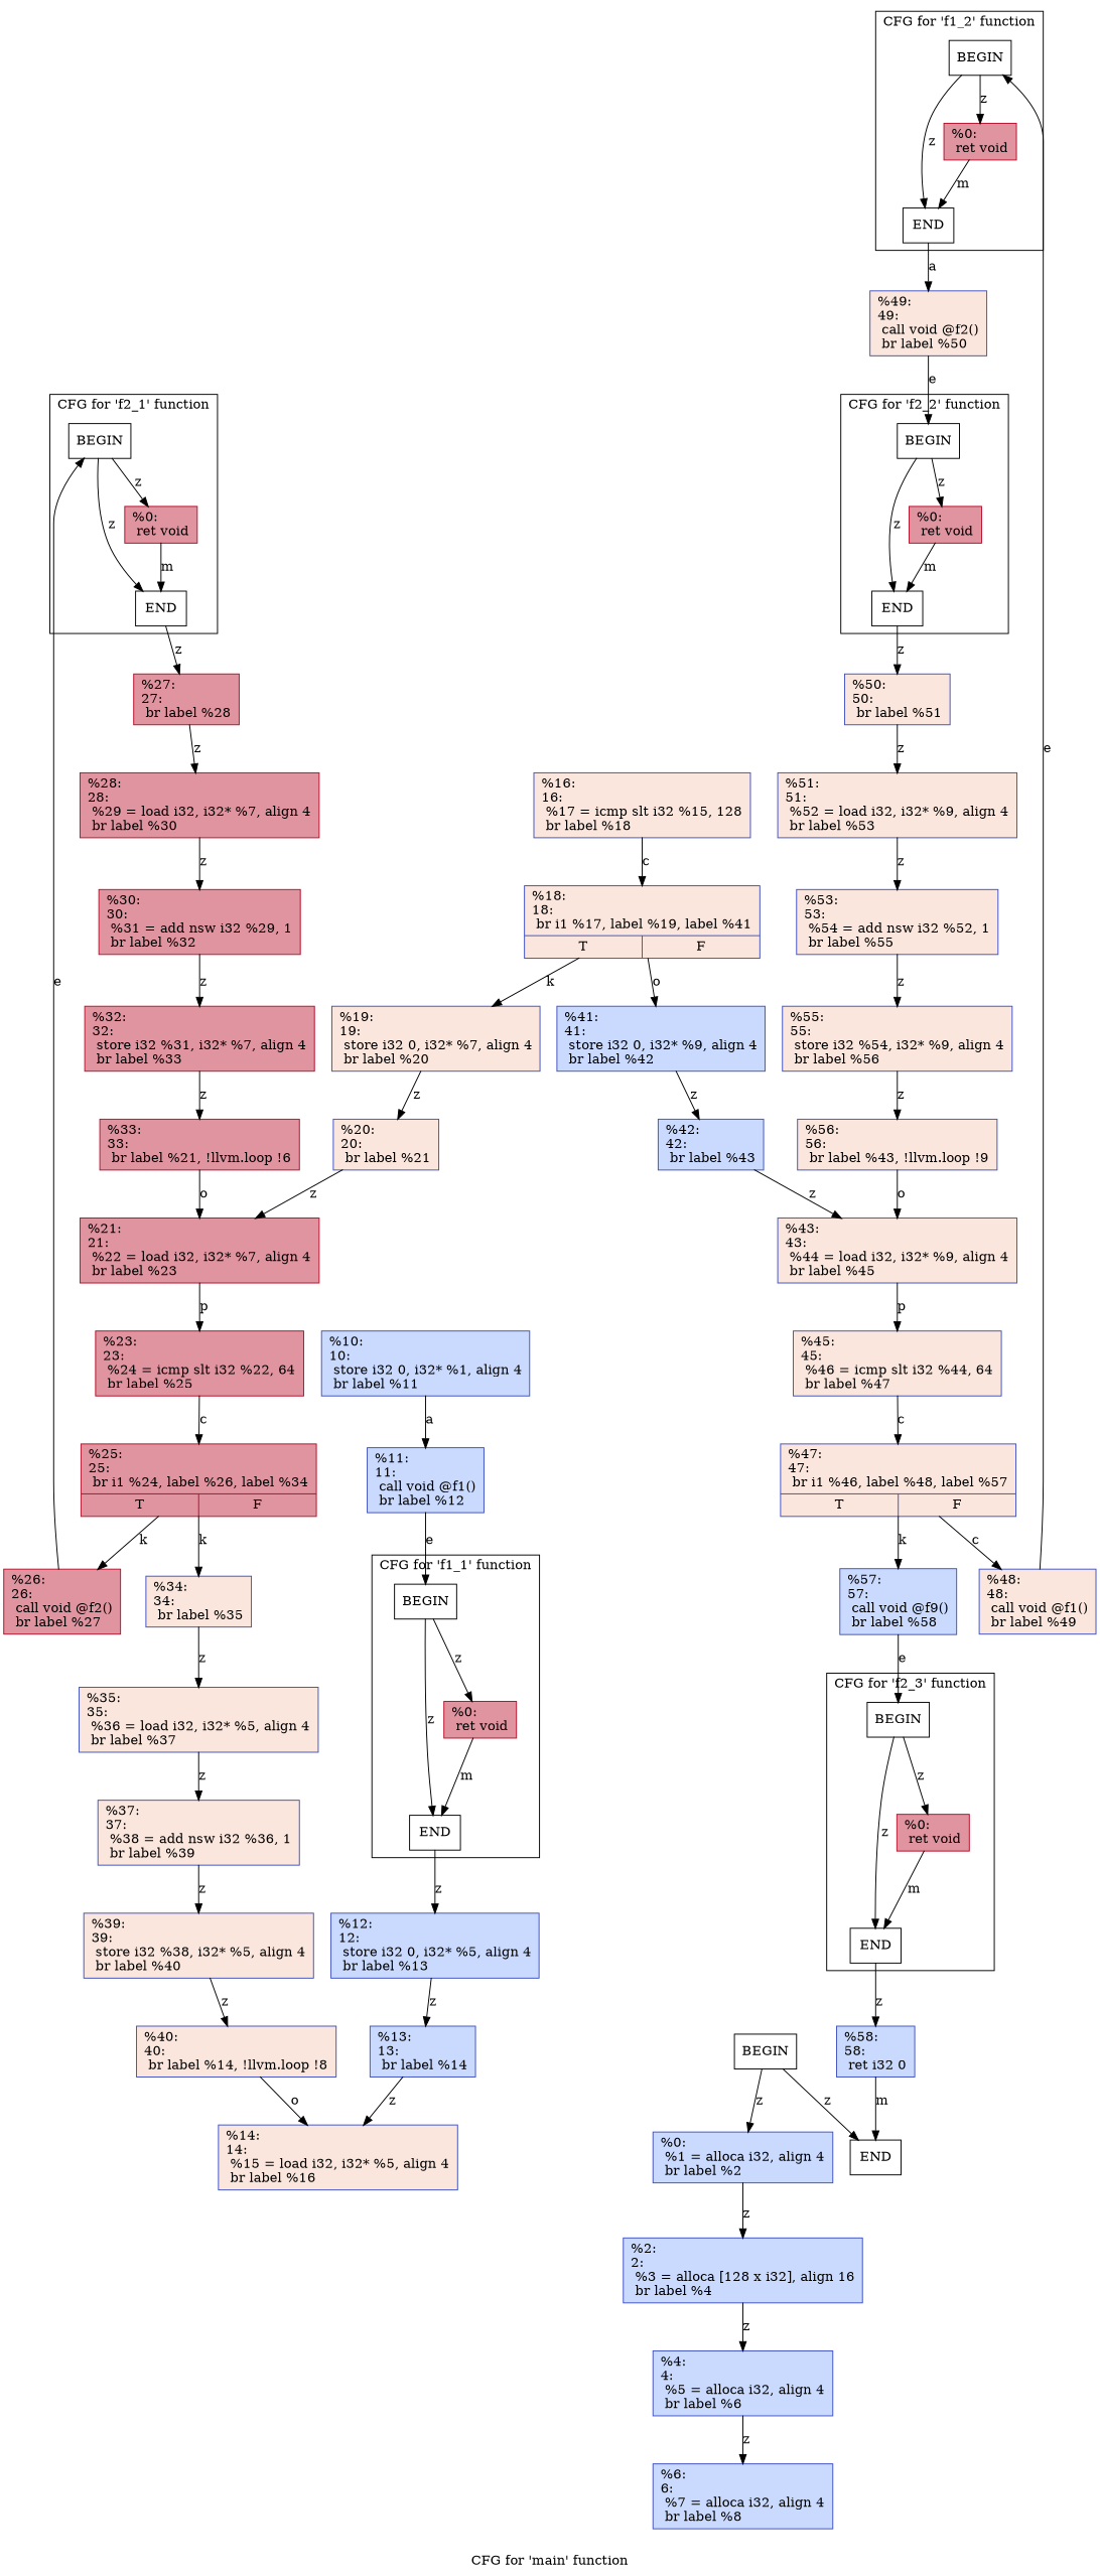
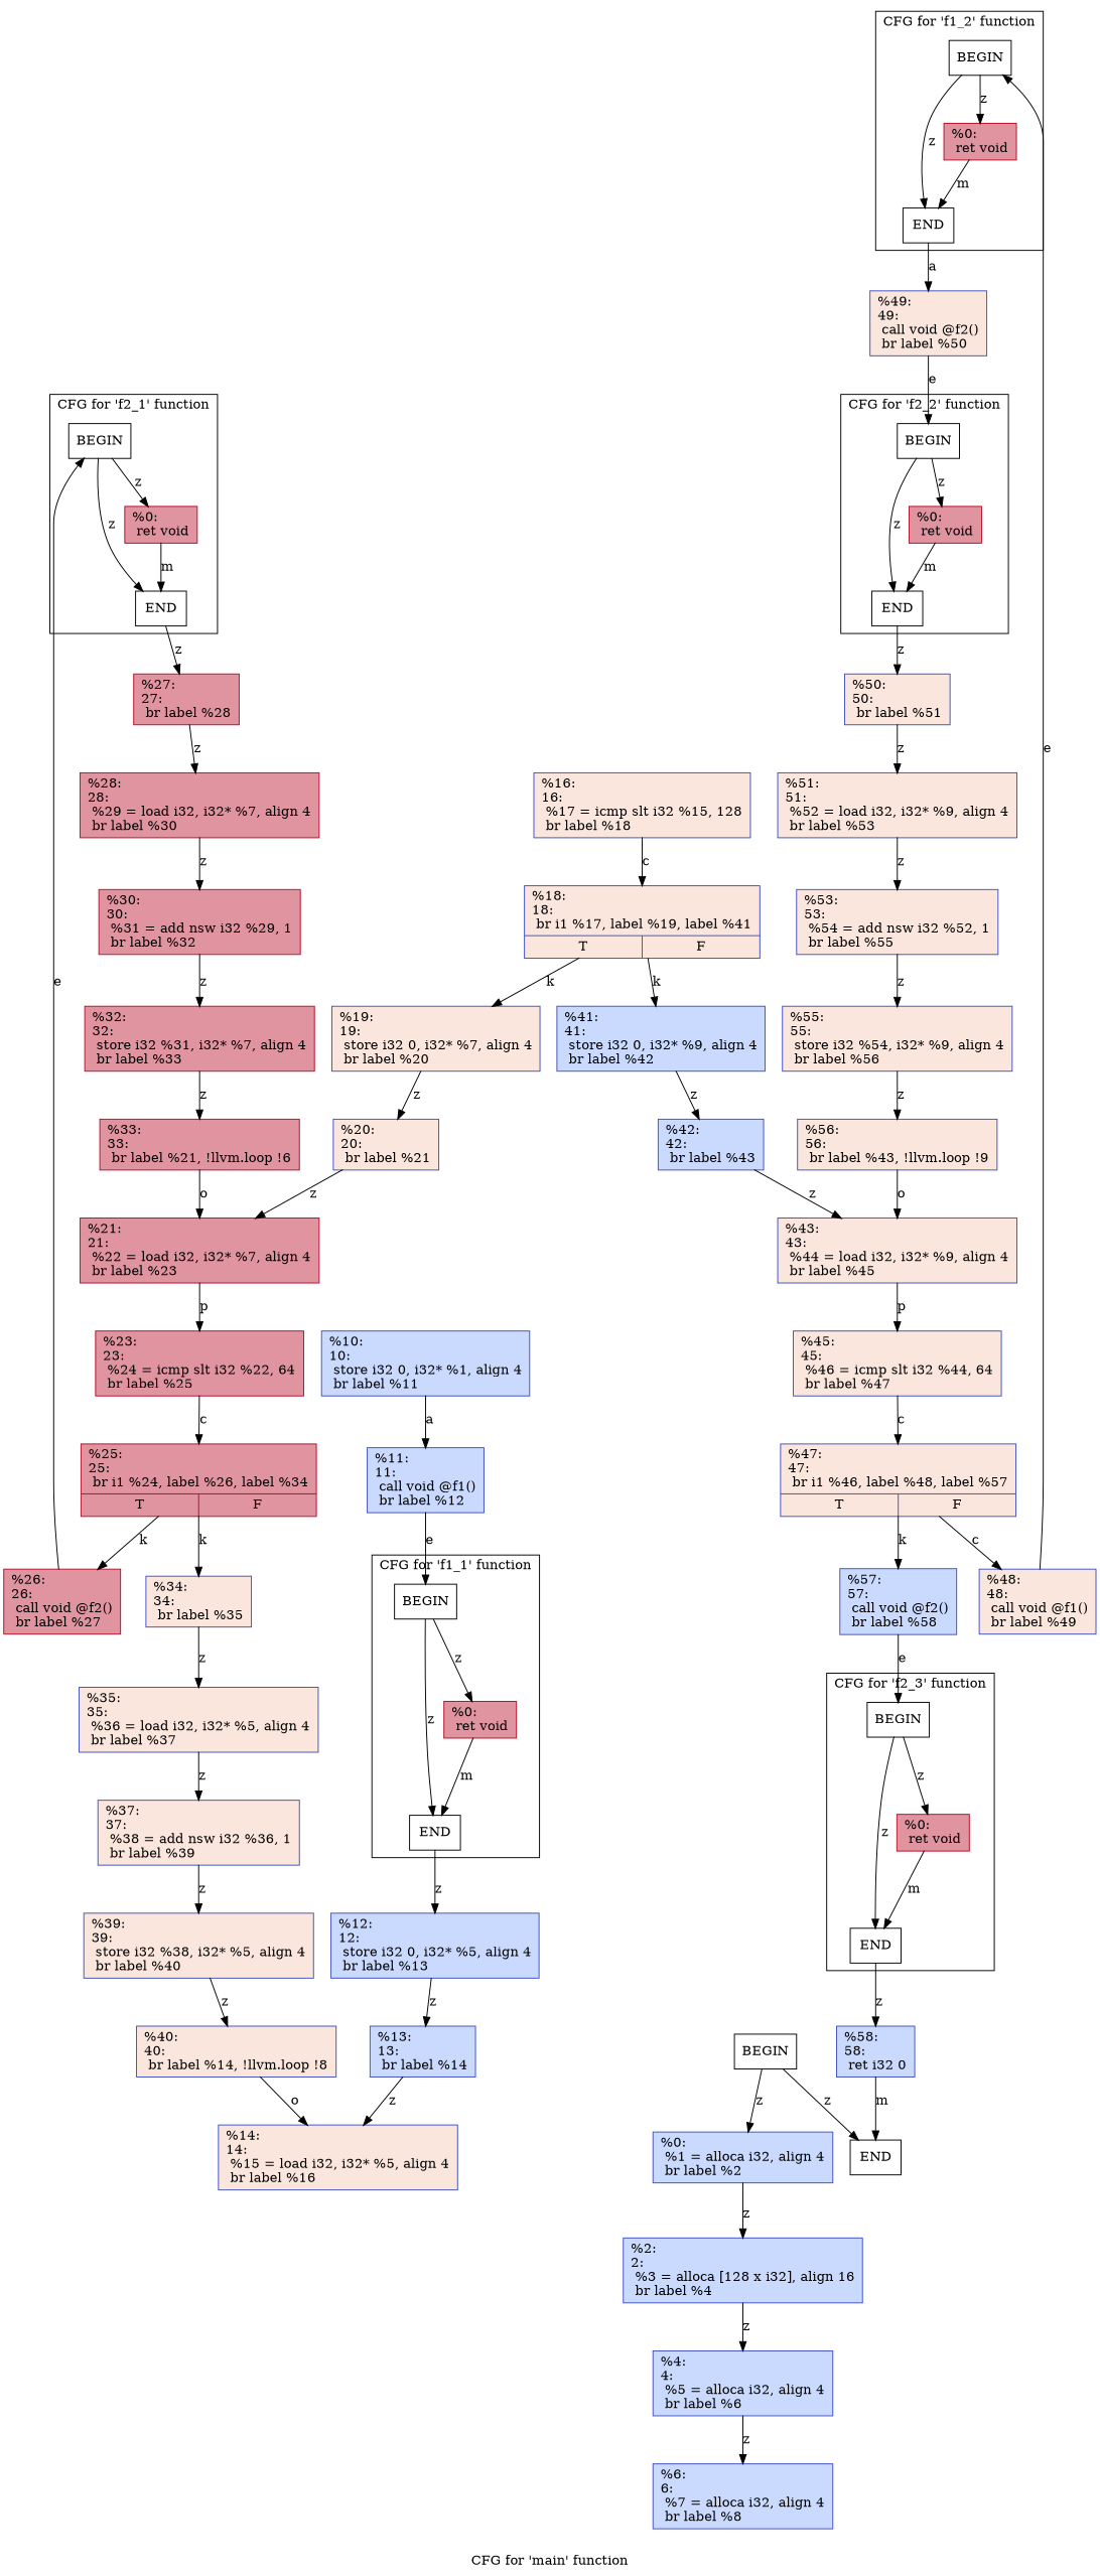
  digraph {
    label="CFG for 'main' function"
    node [shape=record color="#3d50c3ff" fillcolor="#f3c7b170" style=filled]
    n1 [label=BEGIN color="" fillcolor="" style=""]
    n2 [label=END color="" fillcolor="" style=""]
    n3 [color="#b70d28ff" fillcolor="#b70d2870" label="{%0:\l  ret void\l}"]
    n4 [label=BEGIN color="" fillcolor="" style=""]
    n5 [label=END color="" fillcolor="" style=""]
    n6 [color="#b70d28ff" fillcolor="#b70d2870" label="{%0:\l  ret void\l}"]
    n7 [label=BEGIN color="" fillcolor="" style=""]
    n8 [label=END color="" fillcolor="" style=""]
    n9 [color="#b70d28ff" fillcolor="#b70d2870" label="{%0:\l  ret void\l}"]
    n10 [label=BEGIN color="" fillcolor="" style=""]
    n11 [label=END color="" fillcolor="" style=""]
    n12 [color="#b70d28ff" fillcolor="#b70d2870" label="{%0:\l  ret void\l}"]
    n13 [label=BEGIN color="" fillcolor="" style=""]
    n14 [label=END color="" fillcolor="" style=""]
    n15 [color="#b70d28ff" fillcolor="#b70d2870" label="{%0:\l  ret void\l}"]
    n16 [fillcolor="#88abfd70" label="{%12:\l12:                                               \l  store i32 0, i32* %5, align 4\l  br label %13\l}"]
    n17 [label="{%49:\l49:                                               \l  call void @f2()\l  br label %50\l}"]
    n18 [color="#b70d28ff" fillcolor="#b70d2870" label="{%27:\l27:                                               \l  br label %28\l}"]
    n19 [label="{%50:\l50:                                               \l  br label %51\l}"]
    n20 [fillcolor="#88abfd70" label="{%58:\l58:                                               \l  ret i32 0\l}"]
    n21 [label=BEGIN color="" fillcolor="" style=""]
    n22 [fillcolor="#88abfd70" label="{%0:\l  %1 = alloca i32, align 4\l  br label %2\l}"]
    n23 [label=END color="" fillcolor="" style=""]
    n24 [fillcolor="#88abfd70" label="{%2:\l2:                                                \l  %3 = alloca [128 x i32], align 16\l  br label %4\l}"]
    n25 [fillcolor="#88abfd70" label="{%4:\l4:                                                \l  %5 = alloca i32, align 4\l  br label %6\l}"]
    n26 [fillcolor="#88abfd70" label="{%6:\l6:                                                \l  %7 = alloca i32, align 4\l  br label %8\l}"]
    n27 [fillcolor="#88abfd70" label="{%10:\l10:                                               \l  store i32 0, i32* %1, align 4\l  br label %11\l}"]
    n28 [fillcolor="#88abfd70" label="{%11:\l11:                                               \l  call void @f1()\l  br label %12\l}"]
    n29 [fillcolor="#88abfd70" label="{%13:\l13:                                               \l  br label %14\l}"]
    n30 [label="{%14:\l14:                                               \l  %15 = load i32, i32* %5, align 4\l  br label %16\l}"]
    n31 [label="{%16:\l16:                                               \l  %17 = icmp slt i32 %15, 128\l  br label %18\l}"]
    n32 [label="{%18:\l18:                                               \l  br i1 %17, label %19, label %41\l|{<s0>T|<s1>F}}"]
    n33 [label="{%19:\l19:                                               \l  store i32 0, i32* %7, align 4\l  br label %20\l}"]
    n34 [fillcolor="#88abfd70" label="{%41:\l41:                                               \l  store i32 0, i32* %9, align 4\l  br label %42\l}"]
    n35 [label="{%20:\l20:                                               \l  br label %21\l}"]
    n36 [fillcolor="#88abfd70" label="{%42:\l42:                                               \l  br label %43\l}"]
    n37 [color="#b70d28ff" fillcolor="#b70d2870" label="{%21:\l21:                                               \l  %22 = load i32, i32* %7, align 4\l  br label %23\l}"]
    n38 [label="{%43:\l43:                                               \l  %44 = load i32, i32* %9, align 4\l  br label %45\l}"]
    n39 [color="#b70d28ff" fillcolor="#b70d2870" label="{%23:\l23:                                               \l  %24 = icmp slt i32 %22, 64\l  br label %25\l}"]
    n40 [color="#b70d28ff" fillcolor="#b70d2870" label="{%25:\l25:                                               \l  br i1 %24, label %26, label %34\l|{<s0>T|<s1>F}}"]
    n41 [color="#b70d28ff" fillcolor="#b70d2870" label="{%26:\l26:                                               \l  call void @f2()\l  br label %27\l}"]
    n42 [label="{%34:\l34:                                               \l  br label %35\l}"]
    n43 [label="{%35:\l35:                                               \l  %36 = load i32, i32* %5, align 4\l  br label %37\l}"]
    n44 [label="{%37:\l37:                                               \l  %38 = add nsw i32 %36, 1\l  br label %39\l}"]
    n45 [color="#b70d28ff" fillcolor="#b70d2870" label="{%28:\l28:                                               \l  %29 = load i32, i32* %7, align 4\l  br label %30\l}"]
    n46 [color="#b70d28ff" fillcolor="#b70d2870" label="{%30:\l30:                                               \l  %31 = add nsw i32 %29, 1\l  br label %32\l}"]
    n47 [color="#b70d28ff" fillcolor="#b70d2870" label="{%32:\l32:                                               \l  store i32 %31, i32* %7, align 4\l  br label %33\l}"]
    n48 [color="#b70d28ff" fillcolor="#b70d2870" label="{%33:\l33:                                               \l  br label %21, !llvm.loop !6\l}"]
    n49 [label="{%39:\l39:                                               \l  store i32 %38, i32* %5, align 4\l  br label %40\l}"]
    n50 [label="{%40:\l40:                                               \l  br label %14, !llvm.loop !8\l}"]
    n51 [label="{%45:\l45:                                               \l  %46 = icmp slt i32 %44, 64\l  br label %47\l}"]
    n52 [label="{%47:\l47:                                               \l  br i1 %46, label %48, label %57\l|{<s0>T|<s1>F}}"]
    n53 [label="{%48:\l48:                                               \l  call void @f1()\l  br label %49\l}"]
-   n54 [fillcolor="#88abfd70" label="{%57:\l57:                                               \l  call void @f9()\l  br label %58\l}"]
+   n54 [fillcolor="#88abfd70" label="{%57:\l57:                                               \l  call void @f2()\l  br label %58\l}"]
    n55 [label="{%51:\l51:                                               \l  %52 = load i32, i32* %9, align 4\l  br label %53\l}"]
    n56 [label="{%53:\l53:                                               \l  %54 = add nsw i32 %52, 1\l  br label %55\l}"]
    n57 [label="{%55:\l55:                                               \l  store i32 %54, i32* %9, align 4\l  br label %56\l}"]
    n58 [label="{%56:\l56:                                               \l  br label %43, !llvm.loop !9\l}"]
    subgraph cluster_1 {
      bgcolor=white
      label="CFG for 'f1_1' function"
      style=filled
      n1
      n2
      n3
    }
    subgraph cluster_2 {
      bgcolor=white
      label="CFG for 'f1_2' function"
      style=filled
      n4
      n5
      n6
    }
    subgraph cluster_3 {
      bgcolor=white
      label="CFG for 'f2_1' function"
      style=filled
      n7
      n8
      n9
    }
    subgraph cluster_4 {
      bgcolor=white
      label="CFG for 'f2_2' function"
      style=filled
      n10
      n11
      n12
    }
    subgraph cluster_5 {
      bgcolor=white
      label="CFG for 'f2_3' function"
      style=filled
      n13
      n14
      n15
    }
    n1 -> n2 [label=z]
    n1 -> n3 [label=z]
    n2 -> n16 [label=z]
    n3 -> n2 [label=m]
    n4 -> n5 [label=z]
    n4 -> n6 [label=z]
    n5 -> n17 [label=a]
    n6 -> n5 [label=m]
    n7 -> n8 [label=z]
    n7 -> n9 [label=z]
    n8 -> n18 [label=z]
    n9 -> n8 [label=m]
    n10 -> n11 [label=z]
    n10 -> n12 [label=z]
    n11 -> n19 [label=z]
    n12 -> n11 [label=m]
    n13 -> n14 [label=z]
    n13 -> n15 [label=z]
    n14 -> n20 [label=z]
    n15 -> n14 [label=m]
    n16 -> n29 [label=z]
    n17 -> n10 [label=e]
    n18 -> n45 [label=z]
    n19 -> n55 [label=z]
    n20 -> n23 [label=m]
    n21 -> n22 [label=z]
    n21 -> n23 [label=z]
    n22 -> n24 [label=z]
    n24 -> n25 [label=z]
    n25 -> n26 [label=z]
    n27 -> n28 [label=a]
    n28 -> n1 [label=e]
    n29 -> n30 [label=z]
    n31 -> n32 [label=c]
    n32 -> n33 [label=k]
-   n32 -> n34 [label=o]
+   n32 -> n34 [label=k]
    n33 -> n35 [label=z]
    n34 -> n36 [label=z]
    n35 -> n37 [label=z]
    n36 -> n38 [label=z]
    n37 -> n39 [label=p]
    n38 -> n51 [label=p]
    n39 -> n40 [label=c]
    n40 -> n41 [label=k]
    n40 -> n42 [label=k]
    n41 -> n7 [label=e]
    n42 -> n43 [label=z]
    n43 -> n44 [label=z]
    n44 -> n49 [label=z]
    n45 -> n46 [label=z]
    n46 -> n47 [label=z]
    n47 -> n48 [label=z]
    n48 -> n37 [label=o]
    n49 -> n50 [label=z]
    n50 -> n30 [label=o]
    n51 -> n52 [label=c]
    n52 -> n53 [label=c]
    n52 -> n54 [label=k]
    n53 -> n4 [label=e]
    n54 -> n13 [label=e]
    n55 -> n56 [label=z]
    n56 -> n57 [label=z]
    n57 -> n58 [label=z]
    n58 -> n38 [label=o]
  }
